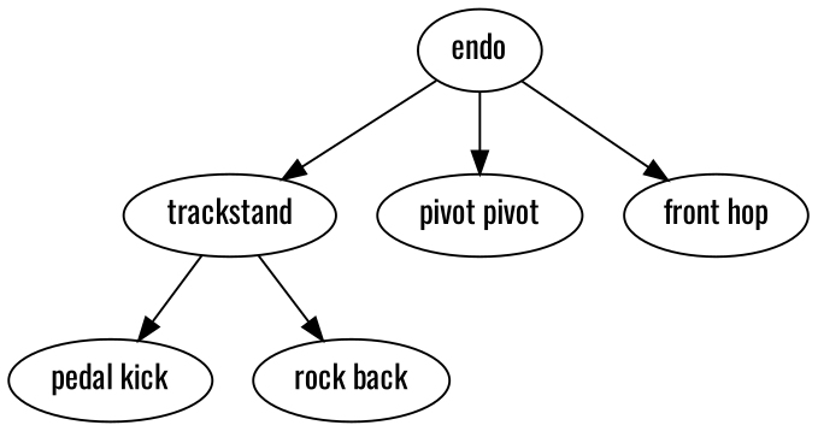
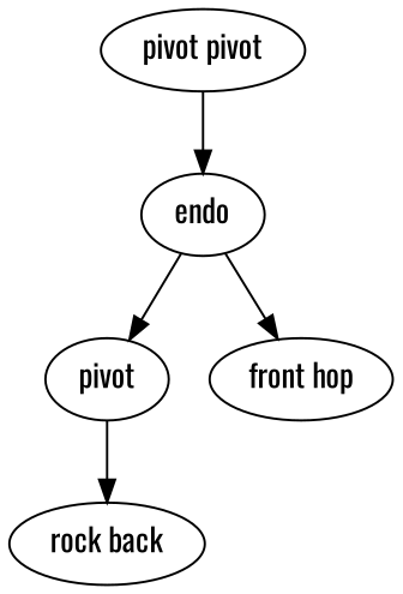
  digraph {
    fontname=Oswald
    node [fontname=Oswald]
    edge [fontname=Oswald]
-   trackstand
-   "pedal kick"
+   trackstand [label=pivot]
    "rock back"
    endo
    n5 [label="pivot pivot"]
    "front hop"
-   trackstand -> "pedal kick"
    trackstand -> "rock back"
    endo -> trackstand
-   endo -> n5
+   n5 -> endo
    endo -> "front hop"
  }
